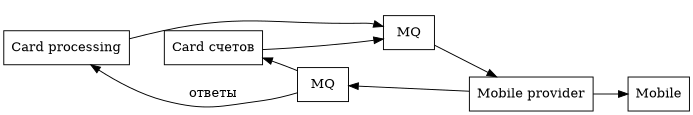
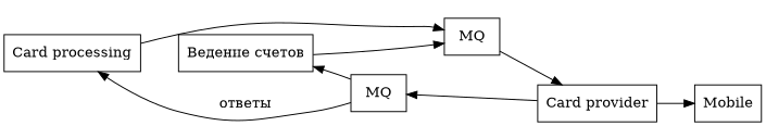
  digraph {
    rankdir=LR
    node [shape=box]
    edge [style=invis]
    n1 [label="Card processing"]
-   n2 [label="Card счетов"]
+   n2 [label="Ведение счетов"]
    n3 [label=MQ]
    n4 [label=MQ]
-   n5 [label="Mobile provider"]
+   n5 [label="Card provider"]
    n6 [label=Mobile]
    n1 -> n2
    n1 -> n3 [style=""]
    n1 -> n4
    n2 -> n1
    n2 -> n3 [style=""]
    n2 -> n4
    n3 -> n1
    n3 -> n2
    n3 -> n4
    n3 -> n5 [style=""]
    n4 -> n1 [label="ответы" style=""]
    n4 -> n2 [style=""]
    n4 -> n3
    n5 -> n4 [style=""]
    n5 -> n6 [style=""]
  }
